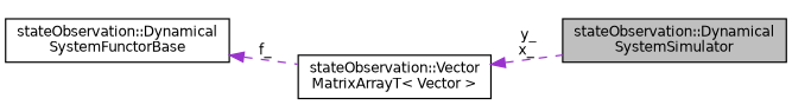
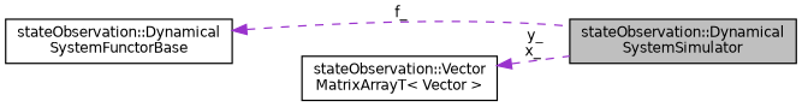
  digraph {
    rankdir=LR
    node [color=black fillcolor=white fontname=Helvetica fontsize=10 shape=record style=filled]
    edge [color=darkorchid3 dir=back fontname=Helvetica fontsize=10 labelfontname=Helvetica labelfontsize=10 style=dashed]
    n1 [fillcolor=grey75 fontcolor=black height=0.2 label="stateObservation::Dynamical\lSystemSimulator" width=0.4]
    n2 [height=0.2 label="stateObservation::Vector\lMatrixArrayT\< Vector \>" width=0.4]
    n3 [height=0.2 label="stateObservation::Dynamical\lSystemFunctorBase" width=0.4]
    n2 -> n1 [label=" y_\nx_"]
-   n3 -> n2 [label=" f_"]
+   n3 -> n1 [label=" f_"]
  }
